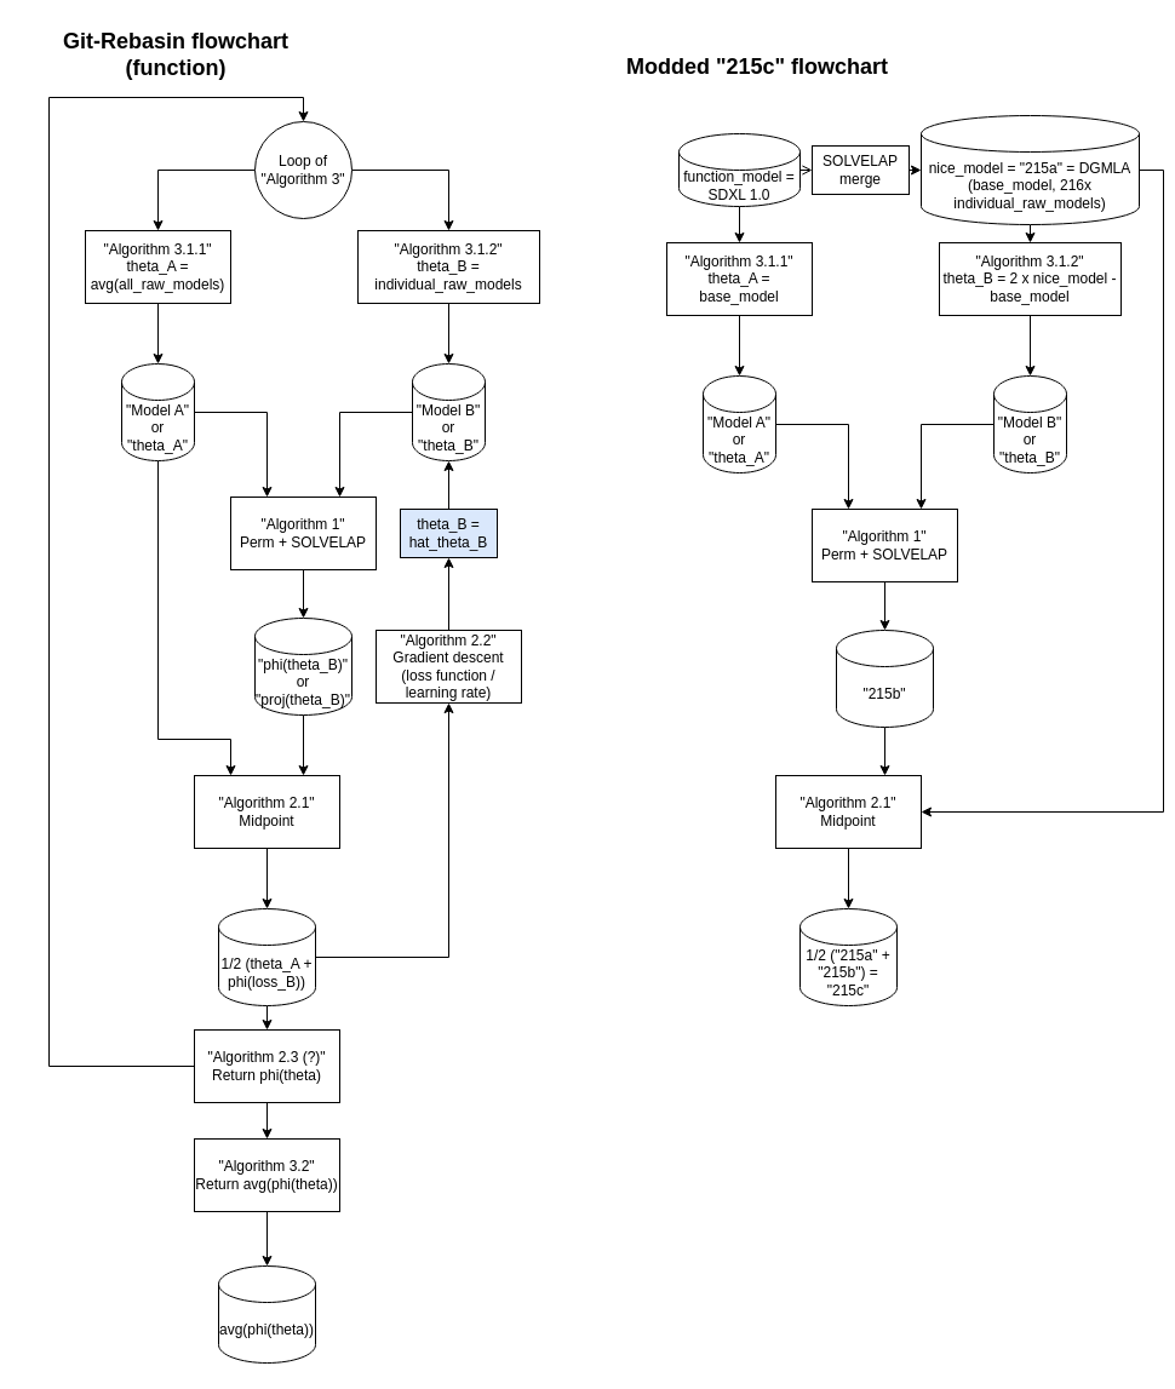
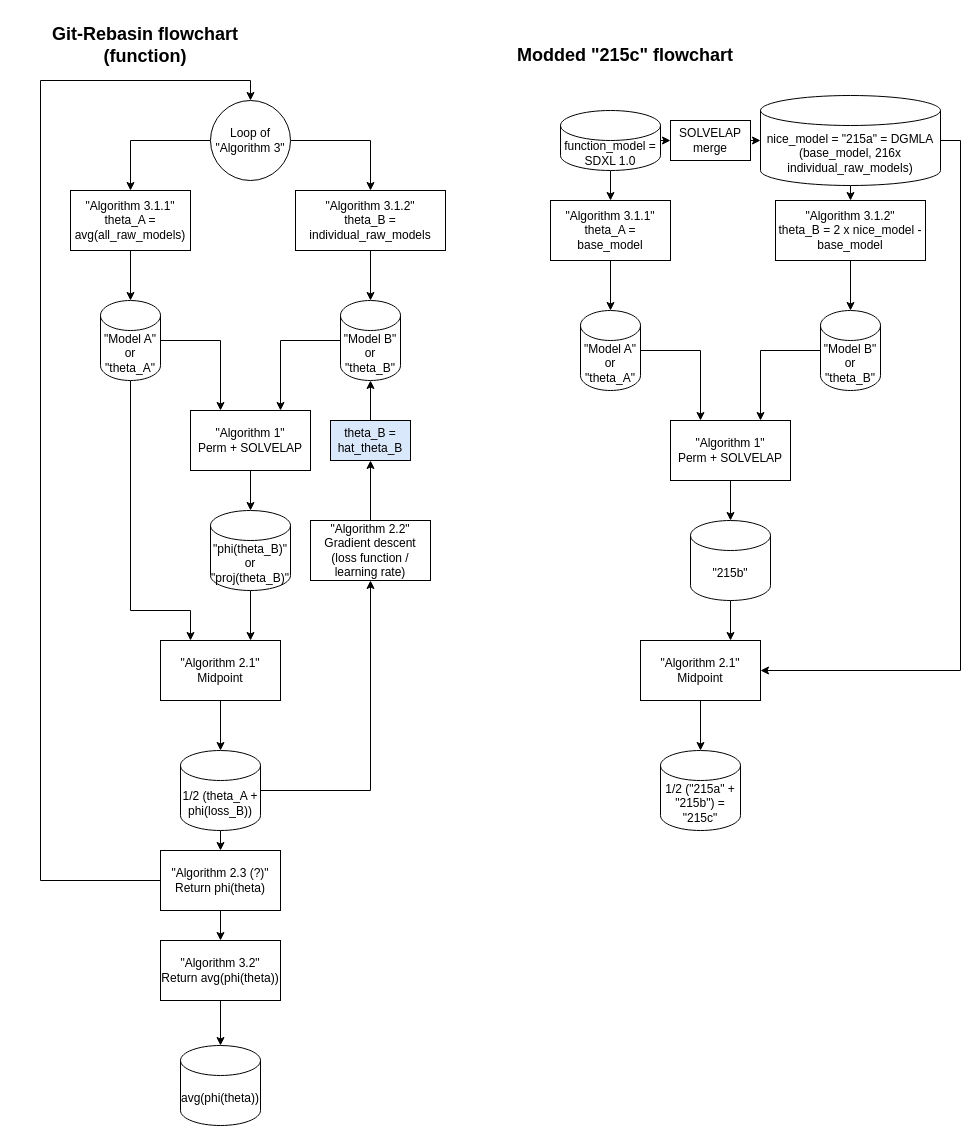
  <mxCell id="0" />
  <mxCell id="1" parent="0" />
  <mxCell id="2" style="edgeStyle=orthogonalEdgeStyle;rounded=0;orthogonalLoop=1;jettySize=auto;html=1;exitX=0;exitY=0.5;exitDx=0;exitDy=0;exitPerimeter=0;entryX=0.75;entryY=0;entryDx=0;entryDy=0;" edge="1" parent="1" source="3" target="8"><mxGeometry relative="1" as="geometry" /></mxCell>
  <mxCell id="3" value="&quot;Model B&quot;&lt;div&gt;or&lt;/div&gt;&quot;theta_B&lt;span style=&quot;background-color: initial;&quot;&gt;&quot;&lt;/span&gt;" style="shape=cylinder3;whiteSpace=wrap;html=1;boundedLbl=1;backgroundOutline=1;size=15;" vertex="1" parent="1"><mxGeometry x="340" y="300" width="60" height="80" as="geometry" /></mxCell>
  <mxCell id="4" style="edgeStyle=orthogonalEdgeStyle;rounded=0;orthogonalLoop=1;jettySize=auto;html=1;exitX=1;exitY=0.5;exitDx=0;exitDy=0;exitPerimeter=0;entryX=0.25;entryY=0;entryDx=0;entryDy=0;" edge="1" parent="1" source="6" target="8"><mxGeometry relative="1" as="geometry" /></mxCell>
  <mxCell id="5" style="edgeStyle=orthogonalEdgeStyle;rounded=0;orthogonalLoop=1;jettySize=auto;html=1;exitX=0.5;exitY=1;exitDx=0;exitDy=0;exitPerimeter=0;entryX=0.25;entryY=0;entryDx=0;entryDy=0;" edge="1" parent="1" source="6" target="11"><mxGeometry relative="1" as="geometry"><Array as="points"><mxPoint x="130" y="610" /><mxPoint x="190" y="610" /></Array></mxGeometry></mxCell>
  <mxCell id="6" value="&quot;Model A&quot;&lt;div&gt;or&lt;br&gt;&quot;theta_A&quot;&lt;/div&gt;" style="shape=cylinder3;whiteSpace=wrap;html=1;boundedLbl=1;backgroundOutline=1;size=15;" vertex="1" parent="1"><mxGeometry x="100" y="300" width="60" height="80" as="geometry" /></mxCell>
  <mxCell id="7" style="edgeStyle=orthogonalEdgeStyle;rounded=0;orthogonalLoop=1;jettySize=auto;html=1;exitX=0.5;exitY=1;exitDx=0;exitDy=0;entryX=0.5;entryY=0;entryDx=0;entryDy=0;entryPerimeter=0;" edge="1" parent="1" source="8" target="10"><mxGeometry relative="1" as="geometry"><mxPoint x="250" y="530" as="targetPoint" /></mxGeometry></mxCell>
  <mxCell id="8" value="&quot;Algorithm 1&quot;&lt;div&gt;Perm + SOLVELAP&lt;/div&gt;" style="rounded=0;whiteSpace=wrap;html=1;" vertex="1" parent="1"><mxGeometry x="190" y="410" width="120" height="60" as="geometry" /></mxCell>
  <mxCell id="9" style="edgeStyle=orthogonalEdgeStyle;rounded=0;orthogonalLoop=1;jettySize=auto;html=1;exitX=0.5;exitY=1;exitDx=0;exitDy=0;exitPerimeter=0;entryX=0.75;entryY=0;entryDx=0;entryDy=0;" edge="1" parent="1" source="10" target="11"><mxGeometry relative="1" as="geometry" /></mxCell>
  <mxCell id="10" value="&quot;phi(theta_B)&quot;&lt;div&gt;or&lt;/div&gt;&lt;div&gt;&quot;proj(theta_B)&quot;&lt;/div&gt;" style="shape=cylinder3;whiteSpace=wrap;html=1;boundedLbl=1;backgroundOutline=1;size=15;" vertex="1" parent="1"><mxGeometry x="210" y="510" width="80" height="80" as="geometry" /></mxCell>
  <mxCell id="11" value="&quot;Algorithm 2.1&quot;&lt;div&gt;Midpoint&lt;/div&gt;" style="rounded=0;whiteSpace=wrap;html=1;" vertex="1" parent="1"><mxGeometry x="160" y="640" width="120" height="60" as="geometry" /></mxCell>
  <mxCell id="12" style="edgeStyle=orthogonalEdgeStyle;rounded=0;orthogonalLoop=1;jettySize=auto;html=1;exitX=1;exitY=0.5;exitDx=0;exitDy=0;exitPerimeter=0;entryX=0.5;entryY=1;entryDx=0;entryDy=0;" edge="1" parent="1" source="14" target="16"><mxGeometry relative="1" as="geometry" /></mxCell>
  <mxCell id="13" style="edgeStyle=orthogonalEdgeStyle;rounded=0;orthogonalLoop=1;jettySize=auto;html=1;exitX=0.5;exitY=1;exitDx=0;exitDy=0;exitPerimeter=0;entryX=0.5;entryY=0;entryDx=0;entryDy=0;" edge="1" parent="1" source="14" target="27"><mxGeometry relative="1" as="geometry" /></mxCell>
  <mxCell id="14" value="1/2 (theta_A + phi(loss_B))" style="shape=cylinder3;whiteSpace=wrap;html=1;boundedLbl=1;backgroundOutline=1;size=15;" vertex="1" parent="1"><mxGeometry x="180" y="750" width="80" height="80" as="geometry" /></mxCell>
  <mxCell id="15" style="edgeStyle=orthogonalEdgeStyle;rounded=0;orthogonalLoop=1;jettySize=auto;html=1;exitX=0.5;exitY=1;exitDx=0;exitDy=0;entryX=0.5;entryY=0;entryDx=0;entryDy=0;entryPerimeter=0;" edge="1" parent="1" source="11" target="14"><mxGeometry relative="1" as="geometry" /></mxCell>
  <mxCell id="16" value="&quot;Algorithm 2.2&quot;&lt;div&gt;Gradient descent&lt;/div&gt;&lt;div&gt;(loss function / learning rate)&lt;/div&gt;" style="rounded=0;whiteSpace=wrap;html=1;" vertex="1" parent="1"><mxGeometry x="310" y="520" width="120" height="60" as="geometry" /></mxCell>
  <mxCell id="17" style="edgeStyle=orthogonalEdgeStyle;rounded=0;orthogonalLoop=1;jettySize=auto;html=1;exitX=0.5;exitY=0;exitDx=0;exitDy=0;entryX=0.5;entryY=1;entryDx=0;entryDy=0;" edge="1" parent="1" source="16" target="18"><mxGeometry relative="1" as="geometry"><mxPoint x="370" y="470" as="targetPoint" /></mxGeometry></mxCell>
  <mxCell id="18" value="theta_B = hat_theta_B" style="rounded=0;whiteSpace=wrap;html=1;fillColor=#dae8fc;" vertex="1" parent="1"><mxGeometry x="330" y="420" width="80" height="40" as="geometry" /></mxCell>
  <mxCell id="19" style="edgeStyle=orthogonalEdgeStyle;rounded=0;orthogonalLoop=1;jettySize=auto;html=1;exitX=0.5;exitY=0;exitDx=0;exitDy=0;entryX=0.5;entryY=1;entryDx=0;entryDy=0;entryPerimeter=0;" edge="1" parent="1" source="18" target="3"><mxGeometry relative="1" as="geometry" /></mxCell>
  <mxCell id="20" value="&quot;Algorithm 3.2&quot;&lt;div&gt;Return avg(phi(theta))&lt;/div&gt;" style="rounded=0;whiteSpace=wrap;html=1;" vertex="1" parent="1"><mxGeometry x="160" y="940" width="120" height="60" as="geometry" /></mxCell>
  <mxCell id="21" value="&quot;Algorithm 3.1.1&quot;&lt;div&gt;&lt;span style=&quot;background-color: initial;&quot;&gt;theta_A = avg(all_raw_models)&lt;/span&gt;&lt;/div&gt;" style="rounded=0;whiteSpace=wrap;html=1;" vertex="1" parent="1"><mxGeometry x="70" y="190" width="120" height="60" as="geometry" /></mxCell>
  <mxCell id="22" value="&quot;Algorithm 3.1.2&quot;&lt;div&gt;&lt;span style=&quot;background-color: initial;&quot;&gt;theta_B = individual_raw_models&lt;/span&gt;&lt;/div&gt;" style="rounded=0;whiteSpace=wrap;html=1;" vertex="1" parent="1"><mxGeometry x="295" y="190" width="150" height="60" as="geometry" /></mxCell>
  <mxCell id="23" style="edgeStyle=orthogonalEdgeStyle;rounded=0;orthogonalLoop=1;jettySize=auto;html=1;exitX=0.5;exitY=1;exitDx=0;exitDy=0;entryX=0.5;entryY=0;entryDx=0;entryDy=0;entryPerimeter=0;" edge="1" parent="1" source="21" target="6"><mxGeometry relative="1" as="geometry" /></mxCell>
  <mxCell id="24" style="edgeStyle=orthogonalEdgeStyle;rounded=0;orthogonalLoop=1;jettySize=auto;html=1;exitX=0.5;exitY=1;exitDx=0;exitDy=0;entryX=0.5;entryY=0;entryDx=0;entryDy=0;entryPerimeter=0;" edge="1" parent="1" source="22" target="3"><mxGeometry relative="1" as="geometry" /></mxCell>
  <mxCell id="25" style="edgeStyle=orthogonalEdgeStyle;rounded=0;orthogonalLoop=1;jettySize=auto;html=1;exitX=0.5;exitY=1;exitDx=0;exitDy=0;entryX=0.5;entryY=0;entryDx=0;entryDy=0;" edge="1" parent="1" source="27" target="20"><mxGeometry relative="1" as="geometry" /></mxCell>
  <mxCell id="26" style="edgeStyle=orthogonalEdgeStyle;rounded=0;orthogonalLoop=1;jettySize=auto;html=1;exitX=0;exitY=0.5;exitDx=0;exitDy=0;entryX=0.5;entryY=0;entryDx=0;entryDy=0;" edge="1" parent="1" source="27" target="30"><mxGeometry relative="1" as="geometry"><Array as="points"><mxPoint x="40" y="880" /><mxPoint x="40" y="80" /><mxPoint x="250" y="80" /></Array></mxGeometry></mxCell>
  <mxCell id="27" value="&quot;Algorithm 2.3 (?)&quot;&lt;div&gt;Return phi(theta)&lt;/div&gt;" style="rounded=0;whiteSpace=wrap;html=1;" vertex="1" parent="1"><mxGeometry x="160" y="850" width="120" height="60" as="geometry" /></mxCell>
  <mxCell id="28" style="edgeStyle=orthogonalEdgeStyle;rounded=0;orthogonalLoop=1;jettySize=auto;html=1;exitX=0;exitY=0.5;exitDx=0;exitDy=0;entryX=0.5;entryY=0;entryDx=0;entryDy=0;" edge="1" parent="1" source="30" target="21"><mxGeometry relative="1" as="geometry" /></mxCell>
  <mxCell id="29" style="edgeStyle=orthogonalEdgeStyle;rounded=0;orthogonalLoop=1;jettySize=auto;html=1;exitX=1;exitY=0.5;exitDx=0;exitDy=0;entryX=0.5;entryY=0;entryDx=0;entryDy=0;" edge="1" parent="1" source="30" target="22"><mxGeometry relative="1" as="geometry" /></mxCell>
  <mxCell id="30" value="Loop of &quot;Algorithm 3&quot;" style="ellipse;whiteSpace=wrap;html=1;aspect=fixed;" vertex="1" parent="1"><mxGeometry x="210" y="100" width="80" height="80" as="geometry" /></mxCell>
  <mxCell id="31" value="&lt;span style=&quot;background-color: initial;&quot;&gt;avg(phi(theta))&lt;/span&gt;" style="shape=cylinder3;whiteSpace=wrap;html=1;boundedLbl=1;backgroundOutline=1;size=15;" vertex="1" parent="1"><mxGeometry x="180" y="1045" width="80" height="80" as="geometry" /></mxCell>
  <mxCell id="32" style="edgeStyle=orthogonalEdgeStyle;rounded=0;orthogonalLoop=1;jettySize=auto;html=1;exitX=0.5;exitY=1;exitDx=0;exitDy=0;entryX=0.5;entryY=0;entryDx=0;entryDy=0;entryPerimeter=0;" edge="1" parent="1" source="20" target="31"><mxGeometry relative="1" as="geometry" /></mxCell>
  <mxCell id="33" value="&lt;h2&gt;Git-Rebasin flowchart (function)&lt;/h2&gt;" style="text;html=1;align=center;verticalAlign=middle;whiteSpace=wrap;rounded=0;" vertex="1" parent="1"><mxGeometry x="20" y="20" width="250" height="50" as="geometry" /></mxCell>
  <mxCell id="34" style="edgeStyle=orthogonalEdgeStyle;rounded=0;orthogonalLoop=1;jettySize=auto;html=1;exitX=0;exitY=0.5;exitDx=0;exitDy=0;exitPerimeter=0;entryX=0.75;entryY=0;entryDx=0;entryDy=0;" edge="1" parent="1" source="35" target="39"><mxGeometry relative="1" as="geometry" /></mxCell>
  <mxCell id="35" value="&quot;Model B&quot;&lt;div&gt;or&lt;/div&gt;&quot;theta_B&lt;span style=&quot;background-color: initial;&quot;&gt;&quot;&lt;/span&gt;" style="shape=cylinder3;whiteSpace=wrap;html=1;boundedLbl=1;backgroundOutline=1;size=15;" vertex="1" parent="1"><mxGeometry x="820" y="310" width="60" height="80" as="geometry" /></mxCell>
  <mxCell id="36" style="edgeStyle=orthogonalEdgeStyle;rounded=0;orthogonalLoop=1;jettySize=auto;html=1;exitX=1;exitY=0.5;exitDx=0;exitDy=0;exitPerimeter=0;entryX=0.25;entryY=0;entryDx=0;entryDy=0;" edge="1" parent="1" source="37" target="39"><mxGeometry relative="1" as="geometry" /></mxCell>
  <mxCell id="37" value="&quot;Model A&quot;&lt;div&gt;or&lt;br&gt;&quot;theta_A&quot;&lt;/div&gt;" style="shape=cylinder3;whiteSpace=wrap;html=1;boundedLbl=1;backgroundOutline=1;size=15;" vertex="1" parent="1"><mxGeometry x="580" y="310" width="60" height="80" as="geometry" /></mxCell>
  <mxCell id="38" style="edgeStyle=orthogonalEdgeStyle;rounded=0;orthogonalLoop=1;jettySize=auto;html=1;exitX=0.5;exitY=1;exitDx=0;exitDy=0;entryX=0.5;entryY=0;entryDx=0;entryDy=0;entryPerimeter=0;" edge="1" parent="1" source="39" target="41"><mxGeometry relative="1" as="geometry"><mxPoint x="730" y="540" as="targetPoint" /></mxGeometry></mxCell>
  <mxCell id="39" value="&quot;Algorithm 1&quot;&lt;div&gt;Perm + SOLVELAP&lt;/div&gt;" style="rounded=0;whiteSpace=wrap;html=1;" vertex="1" parent="1"><mxGeometry x="670" y="420" width="120" height="60" as="geometry" /></mxCell>
  <mxCell id="40" style="edgeStyle=orthogonalEdgeStyle;rounded=0;orthogonalLoop=1;jettySize=auto;html=1;exitX=0.5;exitY=1;exitDx=0;exitDy=0;exitPerimeter=0;entryX=0.75;entryY=0;entryDx=0;entryDy=0;" edge="1" parent="1" source="41" target="42"><mxGeometry relative="1" as="geometry" /></mxCell>
  <mxCell id="41" value="&quot;215b&quot;" style="shape=cylinder3;whiteSpace=wrap;html=1;boundedLbl=1;backgroundOutline=1;size=15;" vertex="1" parent="1"><mxGeometry x="690" y="520" width="80" height="80" as="geometry" /></mxCell>
  <mxCell id="42" value="&quot;Algorithm 2.1&quot;&lt;div&gt;Midpoint&lt;/div&gt;" style="rounded=0;whiteSpace=wrap;html=1;" vertex="1" parent="1"><mxGeometry x="640" y="640" width="120" height="60" as="geometry" /></mxCell>
  <mxCell id="43" value="1/2 (&quot;215a&quot; + &quot;215b&quot;) = &quot;215c&quot;" style="shape=cylinder3;whiteSpace=wrap;html=1;boundedLbl=1;backgroundOutline=1;size=15;" vertex="1" parent="1"><mxGeometry x="660" y="750" width="80" height="80" as="geometry" /></mxCell>
  <mxCell id="44" style="edgeStyle=orthogonalEdgeStyle;rounded=0;orthogonalLoop=1;jettySize=auto;html=1;exitX=0.5;exitY=1;exitDx=0;exitDy=0;entryX=0.5;entryY=0;entryDx=0;entryDy=0;entryPerimeter=0;" edge="1" parent="1" source="42" target="43"><mxGeometry relative="1" as="geometry" /></mxCell>
  <mxCell id="45" value="&quot;Algorithm 3.1.1&quot;&lt;div&gt;&lt;span style=&quot;background-color: initial;&quot;&gt;theta_A = base_model&lt;/span&gt;&lt;/div&gt;" style="rounded=0;whiteSpace=wrap;html=1;" vertex="1" parent="1"><mxGeometry x="550" y="200" width="120" height="60" as="geometry" /></mxCell>
  <mxCell id="46" value="&quot;Algorithm 3.1.2&quot;&lt;div&gt;&lt;span style=&quot;background-color: initial;&quot;&gt;theta_B = 2 x nice_model - base_model&lt;/span&gt;&lt;/div&gt;" style="rounded=0;whiteSpace=wrap;html=1;" vertex="1" parent="1"><mxGeometry x="775" y="200" width="150" height="60" as="geometry" /></mxCell>
  <mxCell id="47" style="edgeStyle=orthogonalEdgeStyle;rounded=0;orthogonalLoop=1;jettySize=auto;html=1;exitX=0.5;exitY=1;exitDx=0;exitDy=0;entryX=0.5;entryY=0;entryDx=0;entryDy=0;entryPerimeter=0;" edge="1" parent="1" source="45" target="37"><mxGeometry relative="1" as="geometry" /></mxCell>
  <mxCell id="48" style="edgeStyle=orthogonalEdgeStyle;rounded=0;orthogonalLoop=1;jettySize=auto;html=1;exitX=0.5;exitY=1;exitDx=0;exitDy=0;entryX=0.5;entryY=0;entryDx=0;entryDy=0;entryPerimeter=0;" edge="1" parent="1" source="46" target="35"><mxGeometry relative="1" as="geometry" /></mxCell>
  <mxCell id="49" value="&lt;h2&gt;Modded &quot;215c&quot; flowchart&lt;/h2&gt;" style="text;html=1;align=center;verticalAlign=middle;whiteSpace=wrap;rounded=0;" vertex="1" parent="1"><mxGeometry x="500" y="30" width="250" height="50" as="geometry" /></mxCell>
  <mxCell id="50" style="edgeStyle=orthogonalEdgeStyle;rounded=0;orthogonalLoop=1;jettySize=auto;html=1;exitX=0.5;exitY=1;exitDx=0;exitDy=0;exitPerimeter=0;entryX=0.5;entryY=0;entryDx=0;entryDy=0;" edge="1" parent="1" source="52" target="45"><mxGeometry relative="1" as="geometry" /></mxCell>
- <mxCell id="51" style="edgeStyle=orthogonalEdgeStyle;rounded=0;orthogonalLoop=1;jettySize=auto;html=1;exitX=1;exitY=0.5;exitDx=0;exitDy=0;exitPerimeter=0;entryX=0;entryY=0.5;entryDx=0;entryDy=0;endArrow=open;" edge="1" parent="1" source="52" target="56"><mxGeometry relative="1" as="geometry" /></mxCell>
+ <mxCell id="51" style="edgeStyle=orthogonalEdgeStyle;rounded=0;orthogonalLoop=1;jettySize=auto;html=1;exitX=1;exitY=0.5;exitDx=0;exitDy=0;exitPerimeter=0;entryX=0;entryY=0.5;entryDx=0;entryDy=0;" edge="1" parent="1" source="52" target="56"><mxGeometry relative="1" as="geometry" /></mxCell>
  <mxCell id="52" value="function_model = SDXL 1.0" style="shape=cylinder3;whiteSpace=wrap;html=1;boundedLbl=1;backgroundOutline=1;size=15;" vertex="1" parent="1"><mxGeometry x="560" y="110" width="100" height="60" as="geometry" /></mxCell>
  <mxCell id="53" style="edgeStyle=orthogonalEdgeStyle;rounded=0;orthogonalLoop=1;jettySize=auto;html=1;exitX=0.5;exitY=1;exitDx=0;exitDy=0;exitPerimeter=0;entryX=0.5;entryY=0;entryDx=0;entryDy=0;" edge="1" parent="1" source="55" target="46"><mxGeometry relative="1" as="geometry" /></mxCell>
  <mxCell id="54" style="edgeStyle=orthogonalEdgeStyle;rounded=0;orthogonalLoop=1;jettySize=auto;html=1;exitX=1;exitY=0.5;exitDx=0;exitDy=0;exitPerimeter=0;entryX=1;entryY=0.5;entryDx=0;entryDy=0;" edge="1" parent="1" source="55" target="42"><mxGeometry relative="1" as="geometry" /></mxCell>
  <mxCell id="55" value="nice_model = &quot;215a&quot; = DGMLA (base_model, 216x individual_raw_models)" style="shape=cylinder3;whiteSpace=wrap;html=1;boundedLbl=1;backgroundOutline=1;size=15;" vertex="1" parent="1"><mxGeometry x="760" y="95" width="180" height="90" as="geometry" /></mxCell>
  <mxCell id="56" value="SOLVELAP merge" style="rounded=0;whiteSpace=wrap;html=1;" vertex="1" parent="1"><mxGeometry x="670" y="120" width="80" height="40" as="geometry" /></mxCell>
  <mxCell id="57" style="edgeStyle=orthogonalEdgeStyle;rounded=0;orthogonalLoop=1;jettySize=auto;html=1;exitX=1;exitY=0.5;exitDx=0;exitDy=0;entryX=0;entryY=0.5;entryDx=0;entryDy=0;entryPerimeter=0;" edge="1" parent="1" source="56" target="55"><mxGeometry relative="1" as="geometry" /></mxCell>
